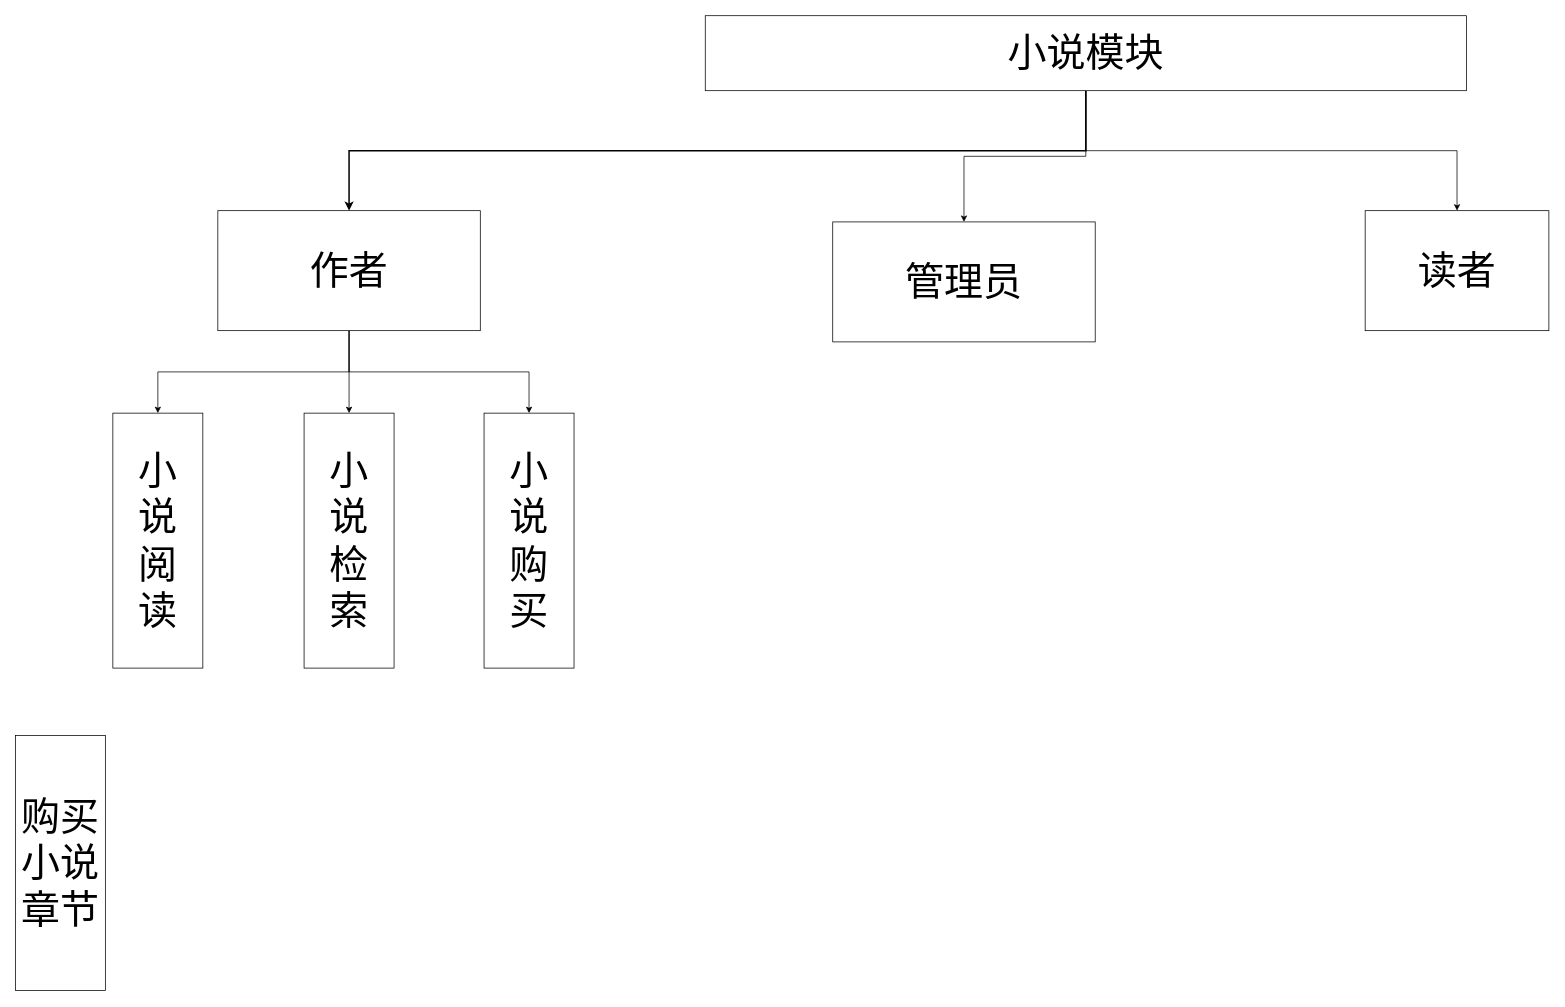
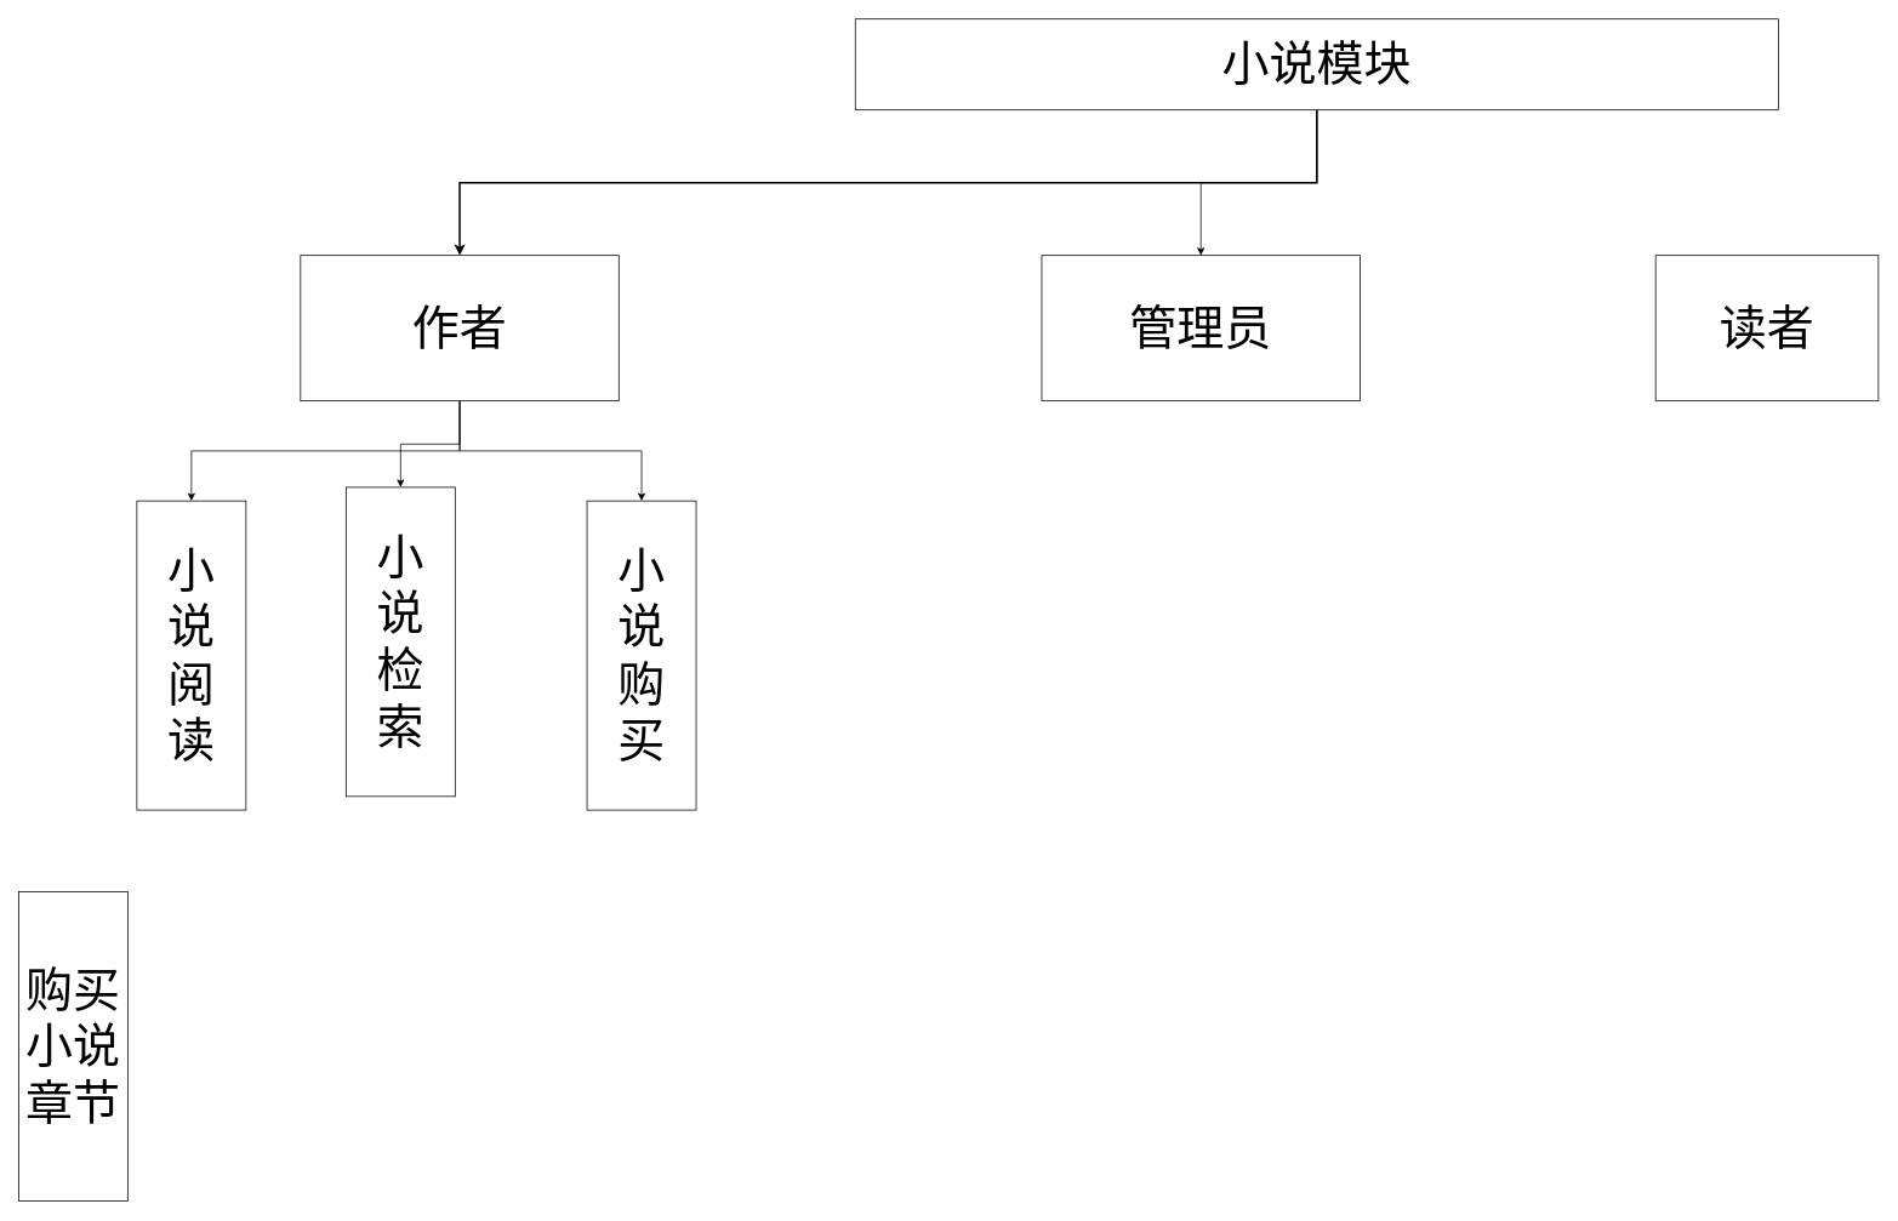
  <mxCell id="0" />
  <mxCell id="1" parent="0" />
  <mxCell id="2" style="edgeStyle=orthogonalEdgeStyle;rounded=0;orthogonalLoop=1;jettySize=auto;html=1;exitX=0.5;exitY=1;exitDx=0;exitDy=0;entryX=0.5;entryY=0;entryDx=0;entryDy=0;fontSize=52;strokeWidth=2;" parent="1" source="5" target="10" edge="1"><mxGeometry relative="1" as="geometry" /></mxCell>
  <mxCell id="3" style="edgeStyle=orthogonalEdgeStyle;rounded=0;orthogonalLoop=1;jettySize=auto;html=1;exitX=0.5;exitY=1;exitDx=0;exitDy=0;entryX=0.5;entryY=0;entryDx=0;entryDy=0;" edge="1" parent="1" source="5" target="6"><mxGeometry relative="1" as="geometry" /></mxCell>
- <mxCell id="4" style="edgeStyle=orthogonalEdgeStyle;rounded=0;orthogonalLoop=1;jettySize=auto;html=1;exitX=0.5;exitY=1;exitDx=0;exitDy=0;" edge="1" parent="1" source="5" target="11"><mxGeometry relative="1" as="geometry" /></mxCell>
  <mxCell id="5" value="&lt;span style=&quot;font-size: 52px;&quot;&gt;小说模块&lt;/span&gt;" style="rounded=0;whiteSpace=wrap;html=1;" parent="1" vertex="1"><mxGeometry x="940" y="20" width="1015" height="100" as="geometry" /></mxCell>
- <mxCell id="6" value="&lt;font style=&quot;font-size: 52px;&quot;&gt;管理员&lt;/font&gt;" style="rounded=0;whiteSpace=wrap;html=1;" parent="1" vertex="1"><mxGeometry x="1110" y="295" width="350" height="160" as="geometry" /></mxCell>
+ <mxCell id="6" value="&lt;font style=&quot;font-size: 52px;&quot;&gt;管理员&lt;/font&gt;" style="rounded=0;whiteSpace=wrap;html=1;" parent="1" vertex="1"><mxGeometry x="1145" y="280" width="350" height="160" as="geometry" /></mxCell>
  <mxCell id="7" style="edgeStyle=orthogonalEdgeStyle;rounded=0;orthogonalLoop=1;jettySize=auto;html=1;exitX=0.5;exitY=1;exitDx=0;exitDy=0;entryX=0.5;entryY=0;entryDx=0;entryDy=0;fontSize=52;" edge="1" parent="1" source="10" target="12"><mxGeometry relative="1" as="geometry" /></mxCell>
  <mxCell id="8" style="edgeStyle=orthogonalEdgeStyle;rounded=0;orthogonalLoop=1;jettySize=auto;html=1;exitX=0.5;exitY=1;exitDx=0;exitDy=0;entryX=0.5;entryY=0;entryDx=0;entryDy=0;fontSize=52;" edge="1" parent="1" source="10" target="13"><mxGeometry relative="1" as="geometry" /></mxCell>
  <mxCell id="9" style="edgeStyle=orthogonalEdgeStyle;rounded=0;orthogonalLoop=1;jettySize=auto;html=1;exitX=0.5;exitY=1;exitDx=0;exitDy=0;entryX=0.5;entryY=0;entryDx=0;entryDy=0;fontSize=52;" edge="1" parent="1" source="10" target="14"><mxGeometry relative="1" as="geometry" /></mxCell>
- <mxCell id="10" value="&lt;font style=&quot;font-size: 52px;&quot;&gt;作者&lt;/font&gt;" style="rounded=0;whiteSpace=wrap;html=1;" parent="1" vertex="1"><mxGeometry x="290" y="280" width="350" height="160" as="geometry" /></mxCell>
+ <mxCell id="10" value="&lt;font style=&quot;font-size: 52px;&quot;&gt;作者&lt;/font&gt;" style="rounded=0;whiteSpace=wrap;html=1;" parent="1" vertex="1"><mxGeometry x="330" y="280" width="350" height="160" as="geometry" /></mxCell>
  <mxCell id="11" value="&lt;font style=&quot;font-size: 52px;&quot;&gt;读者&lt;/font&gt;" style="rounded=0;whiteSpace=wrap;html=1;" parent="1" vertex="1"><mxGeometry x="1820" y="280" width="245" height="160" as="geometry" /></mxCell>
  <mxCell id="12" value="&lt;font style=&quot;font-size: 52px;&quot;&gt;小&lt;br&gt;说&lt;br&gt;阅&lt;br&gt;读&lt;/font&gt;" style="rounded=0;whiteSpace=wrap;html=1;" vertex="1" parent="1"><mxGeometry x="150" y="550" width="120" height="340" as="geometry" /></mxCell>
- <mxCell id="13" value="&lt;font style=&quot;font-size: 52px;&quot;&gt;小&lt;br&gt;说&lt;br&gt;检&lt;br&gt;索&lt;br&gt;&lt;/font&gt;" style="rounded=0;whiteSpace=wrap;html=1;" vertex="1" parent="1"><mxGeometry x="405" y="550" width="120" height="340" as="geometry" /></mxCell>
+ <mxCell id="13" value="&lt;font style=&quot;font-size: 52px;&quot;&gt;小&lt;br&gt;说&lt;br&gt;检&lt;br&gt;索&lt;br&gt;&lt;/font&gt;" style="rounded=0;whiteSpace=wrap;html=1;" vertex="1" parent="1"><mxGeometry x="380" y="535" width="120" height="340" as="geometry" /></mxCell>
  <mxCell id="14" value="&lt;font style=&quot;font-size: 52px;&quot;&gt;小&lt;br&gt;说&lt;br&gt;购&lt;br&gt;买&lt;br&gt;&lt;/font&gt;" style="rounded=0;whiteSpace=wrap;html=1;" vertex="1" parent="1"><mxGeometry x="645" y="550" width="120" height="340" as="geometry" /></mxCell>
  <mxCell id="15" value="&lt;font style=&quot;font-size: 52px;&quot;&gt;购买小说章节&lt;br&gt;&lt;/font&gt;" style="rounded=0;whiteSpace=wrap;html=1;" vertex="1" parent="1"><mxGeometry x="20" y="980" width="120" height="340" as="geometry" /></mxCell>
